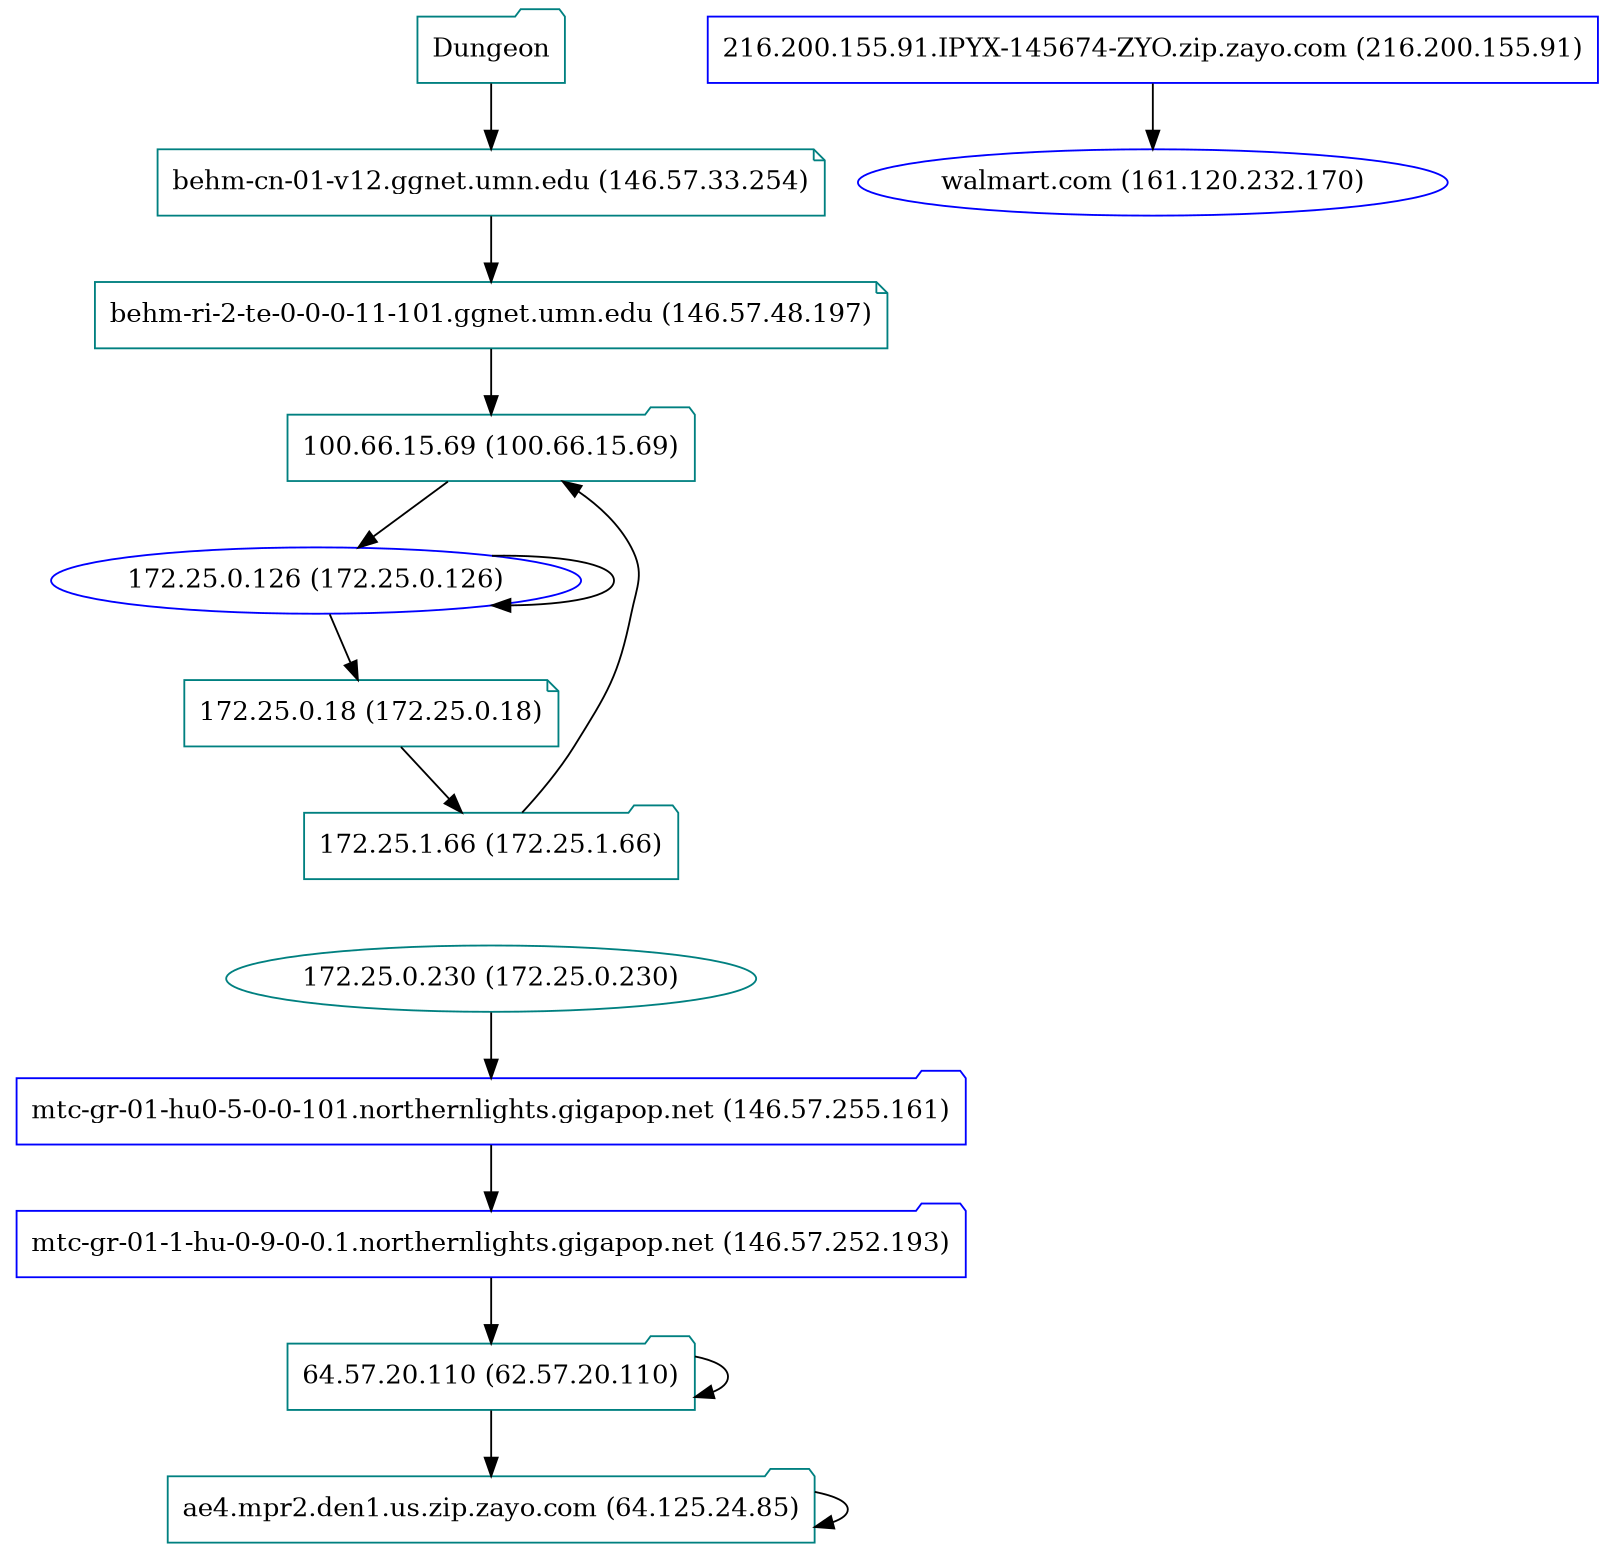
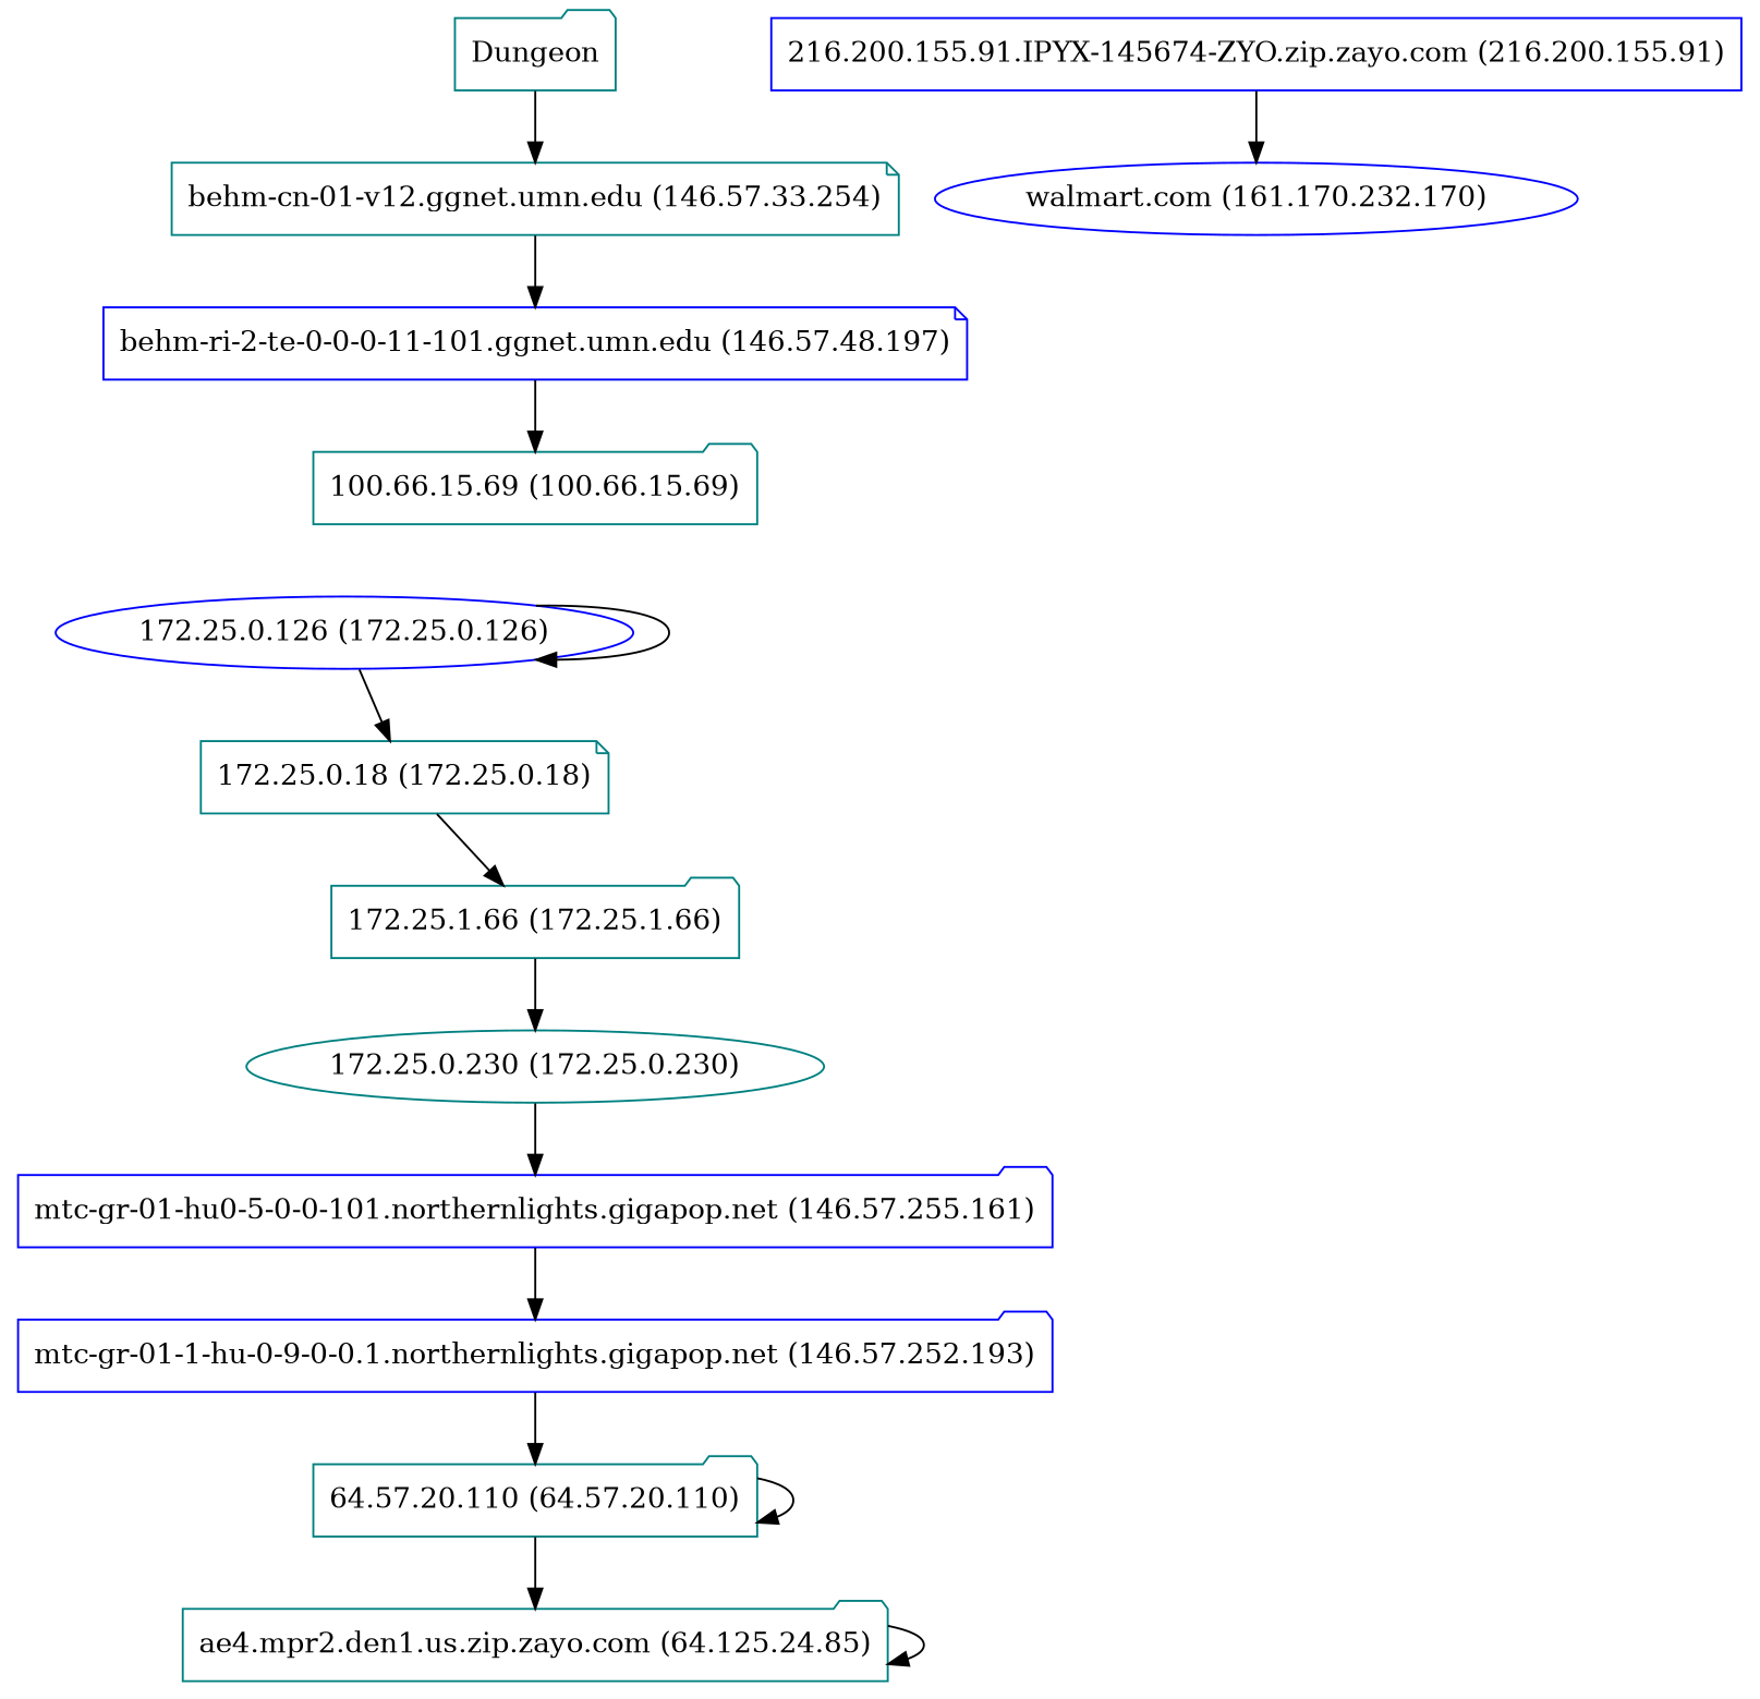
  digraph {
    node [color=teal shape=folder]
    "behm-cn-01-v12.ggnet.umn.edu (146.57.33.254)" [shape=note]
    Dungeon
-   "behm-ri-2-te-0-0-0-11-101.ggnet.umn.edu (146.57.48.197)" [shape=note]
+   "behm-ri-2-te-0-0-0-11-101.ggnet.umn.edu (146.57.48.197)" [color=blue shape=note]
    "100.66.15.69 (100.66.15.69)"
    "172.25.0.126 (172.25.0.126)" [color=blue shape=ellipse]
    "172.25.0.18 (172.25.0.18)" [shape=note]
    "172.25.1.66 (172.25.1.66)"
    "172.25.0.230 (172.25.0.230)" [shape=ellipse]
    "mtc-gr-01-hu0-5-0-0-101.northernlights.gigapop.net (146.57.255.161)" [color=blue]
    "mtc-gr-01-1-hu-0-9-0-0.1.northernlights.gigapop.net (146.57.252.193)" [color=blue]
-   "64.57.20.110 (64.57.20.110)" [label="64.57.20.110 (62.57.20.110)"]
+   "64.57.20.110 (64.57.20.110)"
    "ae4.mpr2.den1.us.zip.zayo.com (64.125.24.85)"
    "216.200.155.91.IPYX-145674-ZYO.zip.zayo.com (216.200.155.91)" [color=blue shape=box]
-   "walmart.com (161.170.232.170)" [color=blue shape=ellipse label="walmart.com (161.120.232.170)"]
+   "walmart.com (161.170.232.170)" [color=blue shape=ellipse]
    "behm-cn-01-v12.ggnet.umn.edu (146.57.33.254)" -> "behm-ri-2-te-0-0-0-11-101.ggnet.umn.edu (146.57.48.197)"
    Dungeon -> "behm-cn-01-v12.ggnet.umn.edu (146.57.33.254)"
    "behm-ri-2-te-0-0-0-11-101.ggnet.umn.edu (146.57.48.197)" -> "100.66.15.69 (100.66.15.69)"
-   "100.66.15.69 (100.66.15.69)" -> "172.25.0.126 (172.25.0.126)"
    "172.25.0.126 (172.25.0.126)" -> "172.25.0.126 (172.25.0.126)"
    "172.25.0.126 (172.25.0.126)" -> "172.25.0.18 (172.25.0.18)"
    "172.25.0.18 (172.25.0.18)" -> "172.25.1.66 (172.25.1.66)"
-   "172.25.1.66 (172.25.1.66)" -> "100.66.15.69 (100.66.15.69)"
+   "172.25.1.66 (172.25.1.66)" -> "172.25.0.230 (172.25.0.230)"
    "172.25.0.230 (172.25.0.230)" -> "mtc-gr-01-hu0-5-0-0-101.northernlights.gigapop.net (146.57.255.161)"
    "mtc-gr-01-hu0-5-0-0-101.northernlights.gigapop.net (146.57.255.161)" -> "mtc-gr-01-1-hu-0-9-0-0.1.northernlights.gigapop.net (146.57.252.193)"
    "mtc-gr-01-1-hu-0-9-0-0.1.northernlights.gigapop.net (146.57.252.193)" -> "64.57.20.110 (64.57.20.110)"
    "64.57.20.110 (64.57.20.110)" -> "64.57.20.110 (64.57.20.110)"
    "64.57.20.110 (64.57.20.110)" -> "ae4.mpr2.den1.us.zip.zayo.com (64.125.24.85)"
    "ae4.mpr2.den1.us.zip.zayo.com (64.125.24.85)" -> "ae4.mpr2.den1.us.zip.zayo.com (64.125.24.85)"
    "216.200.155.91.IPYX-145674-ZYO.zip.zayo.com (216.200.155.91)" -> "walmart.com (161.170.232.170)"
  }
